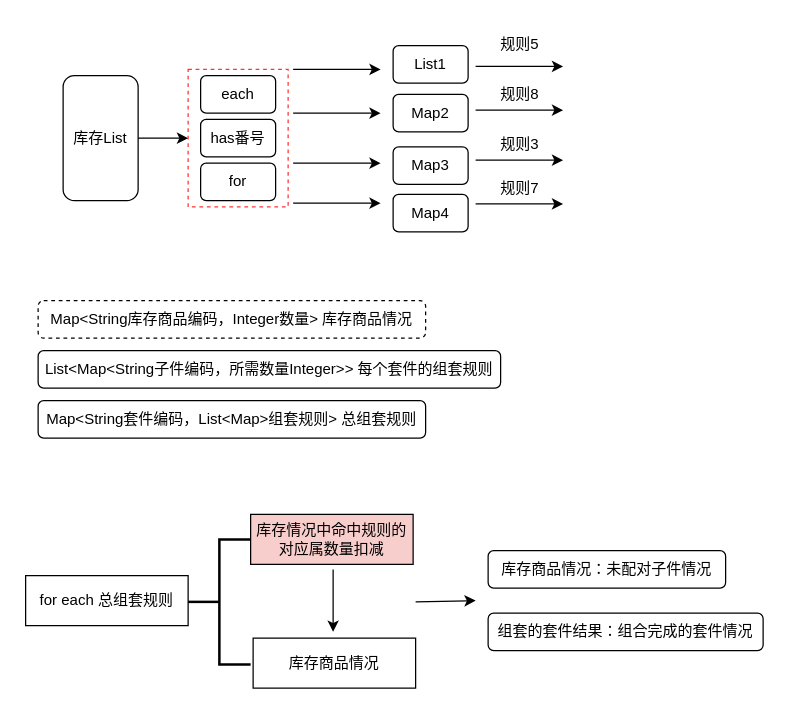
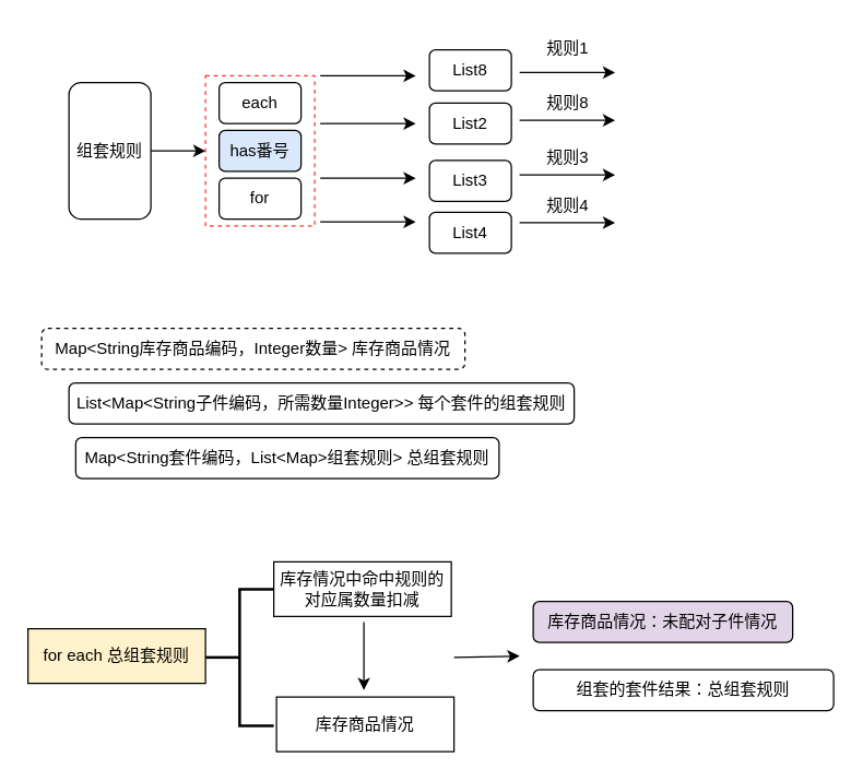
  <mxCell id="0" />
  <mxCell id="1" parent="0" />
  <mxCell id="2" value="" style="rounded=0;whiteSpace=wrap;html=1;dashed=1;strokeColor=#FF3333;fillColor=none;" vertex="1" parent="1"><mxGeometry x="150" y="55" width="80" height="110" as="geometry" /></mxCell>
- <mxCell id="3" value="库存List" style="rounded=1;whiteSpace=wrap;html=1;" vertex="1" parent="1"><mxGeometry x="50" y="60" width="60" height="100" as="geometry" /></mxCell>
+ <mxCell id="3" value="组套规则" style="rounded=1;whiteSpace=wrap;html=1;" vertex="1" parent="1"><mxGeometry x="50" y="60" width="60" height="100" as="geometry" /></mxCell>
  <mxCell id="4" value="" style="endArrow=classic;html=1;rounded=0;" edge="1" parent="1"><mxGeometry width="50" height="50" relative="1" as="geometry"><mxPoint x="110" y="110" as="sourcePoint" /><mxPoint x="150" y="110" as="targetPoint" /></mxGeometry></mxCell>
  <mxCell id="5" value="each" style="rounded=1;whiteSpace=wrap;html=1;" vertex="1" parent="1"><mxGeometry x="160" y="60" width="60" height="30" as="geometry" /></mxCell>
- <mxCell id="6" value="has番号" style="rounded=1;whiteSpace=wrap;html=1;" vertex="1" parent="1"><mxGeometry x="160" y="95" width="60" height="30" as="geometry" /></mxCell>
+ <mxCell id="6" value="has番号" style="rounded=1;whiteSpace=wrap;html=1;fillColor=#dae8fc;" vertex="1" parent="1"><mxGeometry x="160" y="95" width="60" height="30" as="geometry" /></mxCell>
  <mxCell id="7" value="for" style="rounded=1;whiteSpace=wrap;html=1;" vertex="1" parent="1"><mxGeometry x="160" y="130" width="60" height="30" as="geometry" /></mxCell>
  <mxCell id="8" value="" style="edgeStyle=none;orthogonalLoop=1;jettySize=auto;html=1;rounded=0;" edge="1" parent="1"><mxGeometry width="100" relative="1" as="geometry"><mxPoint x="234" y="55" as="sourcePoint" /><mxPoint x="304" y="55" as="targetPoint" /><Array as="points" /></mxGeometry></mxCell>
  <mxCell id="9" value="" style="edgeStyle=none;orthogonalLoop=1;jettySize=auto;html=1;rounded=0;" edge="1" parent="1"><mxGeometry width="100" relative="1" as="geometry"><mxPoint x="234" y="90" as="sourcePoint" /><mxPoint x="304" y="90" as="targetPoint" /><Array as="points" /></mxGeometry></mxCell>
  <mxCell id="10" value="" style="edgeStyle=none;orthogonalLoop=1;jettySize=auto;html=1;rounded=0;" edge="1" parent="1"><mxGeometry width="100" relative="1" as="geometry"><mxPoint x="234" y="130" as="sourcePoint" /><mxPoint x="304" y="130" as="targetPoint" /><Array as="points" /></mxGeometry></mxCell>
  <mxCell id="11" value="" style="edgeStyle=none;orthogonalLoop=1;jettySize=auto;html=1;rounded=0;" edge="1" parent="1"><mxGeometry width="100" relative="1" as="geometry"><mxPoint x="234" y="162" as="sourcePoint" /><mxPoint x="304" y="162" as="targetPoint" /><Array as="points" /></mxGeometry></mxCell>
- <mxCell id="12" value="List1" style="rounded=1;whiteSpace=wrap;html=1;" vertex="1" parent="1"><mxGeometry x="314" y="36" width="60" height="30" as="geometry" /></mxCell>
- <mxCell id="13" value="Map2" style="rounded=1;whiteSpace=wrap;html=1;" vertex="1" parent="1"><mxGeometry x="314" y="75" width="60" height="30" as="geometry" /></mxCell>
- <mxCell id="14" value="Map3" style="rounded=1;whiteSpace=wrap;html=1;" vertex="1" parent="1"><mxGeometry x="314" y="117" width="60" height="30" as="geometry" /></mxCell>
- <mxCell id="15" value="Map4" style="rounded=1;whiteSpace=wrap;html=1;" vertex="1" parent="1"><mxGeometry x="314" y="155" width="60" height="30" as="geometry" /></mxCell>
+ <mxCell id="12" value="List8" style="rounded=1;whiteSpace=wrap;html=1;" vertex="1" parent="1"><mxGeometry x="314" y="36" width="60" height="30" as="geometry" /></mxCell>
+ <mxCell id="13" value="List2" style="rounded=1;whiteSpace=wrap;html=1;" vertex="1" parent="1"><mxGeometry x="314" y="75" width="60" height="30" as="geometry" /></mxCell>
+ <mxCell id="14" value="List3" style="rounded=1;whiteSpace=wrap;html=1;" vertex="1" parent="1"><mxGeometry x="314" y="117" width="60" height="30" as="geometry" /></mxCell>
+ <mxCell id="15" value="List4" style="rounded=1;whiteSpace=wrap;html=1;" vertex="1" parent="1"><mxGeometry x="314" y="155" width="60" height="30" as="geometry" /></mxCell>
  <mxCell id="16" value="" style="edgeStyle=none;orthogonalLoop=1;jettySize=auto;html=1;rounded=0;" edge="1" parent="1"><mxGeometry width="100" relative="1" as="geometry"><mxPoint x="380" y="52.6" as="sourcePoint" /><mxPoint x="450" y="52.6" as="targetPoint" /><Array as="points" /></mxGeometry></mxCell>
  <mxCell id="17" value="" style="edgeStyle=none;orthogonalLoop=1;jettySize=auto;html=1;rounded=0;" edge="1" parent="1"><mxGeometry width="100" relative="1" as="geometry"><mxPoint x="380" y="87.6" as="sourcePoint" /><mxPoint x="450" y="87.6" as="targetPoint" /><Array as="points" /></mxGeometry></mxCell>
  <mxCell id="18" value="" style="edgeStyle=none;orthogonalLoop=1;jettySize=auto;html=1;rounded=0;" edge="1" parent="1"><mxGeometry width="100" relative="1" as="geometry"><mxPoint x="380" y="127.6" as="sourcePoint" /><mxPoint x="450" y="127.6" as="targetPoint" /><Array as="points" /></mxGeometry></mxCell>
  <mxCell id="19" value="" style="edgeStyle=none;orthogonalLoop=1;jettySize=auto;html=1;rounded=0;" edge="1" parent="1"><mxGeometry width="100" relative="1" as="geometry"><mxPoint x="380" y="162.6" as="sourcePoint" /><mxPoint x="450" y="162.6" as="targetPoint" /><Array as="points" /></mxGeometry></mxCell>
- <mxCell id="20" value="规则5" style="text;html=1;align=center;verticalAlign=middle;resizable=0;points=[];autosize=1;strokeColor=none;fillColor=none;" vertex="1" parent="1"><mxGeometry x="390" y="20" width="50" height="30" as="geometry" /></mxCell>
+ <mxCell id="20" value="规则1" style="text;html=1;align=center;verticalAlign=middle;resizable=0;points=[];autosize=1;strokeColor=none;fillColor=none;" vertex="1" parent="1"><mxGeometry x="390" y="20" width="50" height="30" as="geometry" /></mxCell>
  <mxCell id="21" value="规则8" style="text;html=1;align=center;verticalAlign=middle;resizable=0;points=[];autosize=1;strokeColor=none;fillColor=none;" vertex="1" parent="1"><mxGeometry x="390" y="60" width="50" height="30" as="geometry" /></mxCell>
  <mxCell id="22" value="规则3" style="text;html=1;align=center;verticalAlign=middle;resizable=0;points=[];autosize=1;strokeColor=none;fillColor=none;" vertex="1" parent="1"><mxGeometry x="390" y="100" width="50" height="30" as="geometry" /></mxCell>
- <mxCell id="23" value="规则7" style="text;html=1;align=center;verticalAlign=middle;resizable=0;points=[];autosize=1;strokeColor=none;fillColor=none;" vertex="1" parent="1"><mxGeometry x="390" y="135" width="50" height="30" as="geometry" /></mxCell>
+ <mxCell id="23" value="规则4" style="text;html=1;align=center;verticalAlign=middle;resizable=0;points=[];autosize=1;strokeColor=none;fillColor=none;" vertex="1" parent="1"><mxGeometry x="390" y="135" width="50" height="30" as="geometry" /></mxCell>
  <mxCell id="24" value="Map&amp;lt;String库存商品编码，Integer数量&amp;gt; 库存商品情况" style="rounded=1;whiteSpace=wrap;html=1;dashed=1;" vertex="1" parent="1"><mxGeometry x="30" y="240" width="310" height="30" as="geometry" /></mxCell>
- <mxCell id="25" value="Map&amp;lt;String套件编码，List&amp;lt;Map&amp;gt;组套规则&amp;gt; 总组套规则" style="rounded=1;whiteSpace=wrap;html=1;" vertex="1" parent="1"><mxGeometry x="30" y="320" width="310" height="30" as="geometry" /></mxCell>
- <mxCell id="26" value="List&amp;lt;Map&amp;lt;String子件编码，所需数量Integer&amp;gt;&amp;gt; 每个套件的组套规则" style="rounded=1;whiteSpace=wrap;html=1;" vertex="1" parent="1"><mxGeometry x="30" y="280" width="370" height="30" as="geometry" /></mxCell>
- <mxCell id="27" value="for each 总组套规则" style="rounded=0;whiteSpace=wrap;html=1;" vertex="1" parent="1"><mxGeometry x="20" y="460" width="130" height="40" as="geometry" /></mxCell>
+ <mxCell id="25" value="Map&amp;lt;String套件编码，List&amp;lt;Map&amp;gt;组套规则&amp;gt; 总组套规则" style="rounded=1;whiteSpace=wrap;html=1;" vertex="1" parent="1"><mxGeometry x="55" y="320" width="310" height="30" as="geometry" /></mxCell>
+ <mxCell id="26" value="List&amp;lt;Map&amp;lt;String子件编码，所需数量Integer&amp;gt;&amp;gt; 每个套件的组套规则" style="rounded=1;whiteSpace=wrap;html=1;" vertex="1" parent="1"><mxGeometry x="50" y="280" width="370" height="30" as="geometry" /></mxCell>
+ <mxCell id="27" value="for each 总组套规则" style="rounded=0;whiteSpace=wrap;html=1;fillColor=#fff2cc;" vertex="1" parent="1"><mxGeometry x="20" y="460" width="130" height="40" as="geometry" /></mxCell>
  <mxCell id="28" value="" style="strokeWidth=2;html=1;shape=mxgraph.flowchart.annotation_2;align=left;labelPosition=right;pointerEvents=1;" vertex="1" parent="1"><mxGeometry x="150" y="431" width="50" height="100" as="geometry" /></mxCell>
- <mxCell id="29" value="库存情况中命中规则的对应属数量扣减" style="rounded=0;whiteSpace=wrap;html=1;fillColor=#f8cecc;" vertex="1" parent="1"><mxGeometry x="200" y="411" width="130" height="40" as="geometry" /></mxCell>
+ <mxCell id="29" value="库存情况中命中规则的对应属数量扣减" style="rounded=0;whiteSpace=wrap;html=1;" vertex="1" parent="1"><mxGeometry x="200" y="411" width="130" height="40" as="geometry" /></mxCell>
  <mxCell id="30" value="库存商品情况" style="rounded=0;whiteSpace=wrap;html=1;" vertex="1" parent="1"><mxGeometry x="202" y="510" width="130" height="40" as="geometry" /></mxCell>
  <mxCell id="31" value="" style="endArrow=classic;html=1;rounded=0;" edge="1" parent="1"><mxGeometry width="50" height="50" relative="1" as="geometry"><mxPoint x="266" y="455" as="sourcePoint" /><mxPoint x="266" y="505" as="targetPoint" /></mxGeometry></mxCell>
  <mxCell id="32" value="" style="endArrow=classic;html=1;rounded=0;" edge="1" parent="1"><mxGeometry width="50" height="50" relative="1" as="geometry"><mxPoint x="332" y="481" as="sourcePoint" /><mxPoint x="380" y="480" as="targetPoint" /></mxGeometry></mxCell>
- <mxCell id="33" value="库存商品情况：未配对子件情况" style="rounded=1;whiteSpace=wrap;html=1;" vertex="1" parent="1"><mxGeometry x="390" y="440" width="190" height="30" as="geometry" /></mxCell>
- <mxCell id="34" value="组套的套件结果：组合完成的套件情况" style="rounded=1;whiteSpace=wrap;html=1;" vertex="1" parent="1"><mxGeometry x="390" y="490" width="220" height="30" as="geometry" /></mxCell>
+ <mxCell id="33" value="库存商品情况：未配对子件情况" style="rounded=1;whiteSpace=wrap;html=1;fillColor=#e1d5e7;" vertex="1" parent="1"><mxGeometry x="390" y="440" width="190" height="30" as="geometry" /></mxCell>
+ <mxCell id="34" value="组套的套件结果：总组套规则" style="rounded=1;whiteSpace=wrap;html=1;" vertex="1" parent="1"><mxGeometry x="390" y="490" width="220" height="30" as="geometry" /></mxCell>
